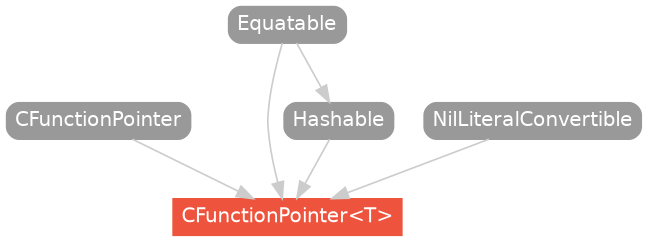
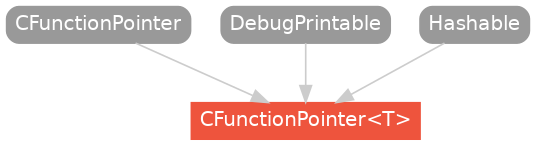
  strict digraph {
    node [color="#999999" fillcolor="#999999" fontcolor=white fontname=Helvetica fontsize=12 margin="0.07,0.05" shape=box style="filled,rounded"]
    edge [color="#cccccc"]
    "CFunctionPointer<T>" [color="#ee543d" fillcolor="#ee543d" height=0.3 style=filled]
    n2 [height=0.3 label=CFunctionPointer]
-   Equatable [height=0.3]
+   DebugPrintable [height=0.3]
    Hashable [height=0.3]
-   NilLiteralConvertible [height=0.3]
    subgraph sub_1 {
      rank=max
      "CFunctionPointer<T>"
    }
    n2 -> "CFunctionPointer<T>"
-   Equatable -> "CFunctionPointer<T>"
-   Equatable -> Hashable
+   DebugPrintable -> "CFunctionPointer<T>"
    Hashable -> "CFunctionPointer<T>"
-   NilLiteralConvertible -> "CFunctionPointer<T>"
  }
